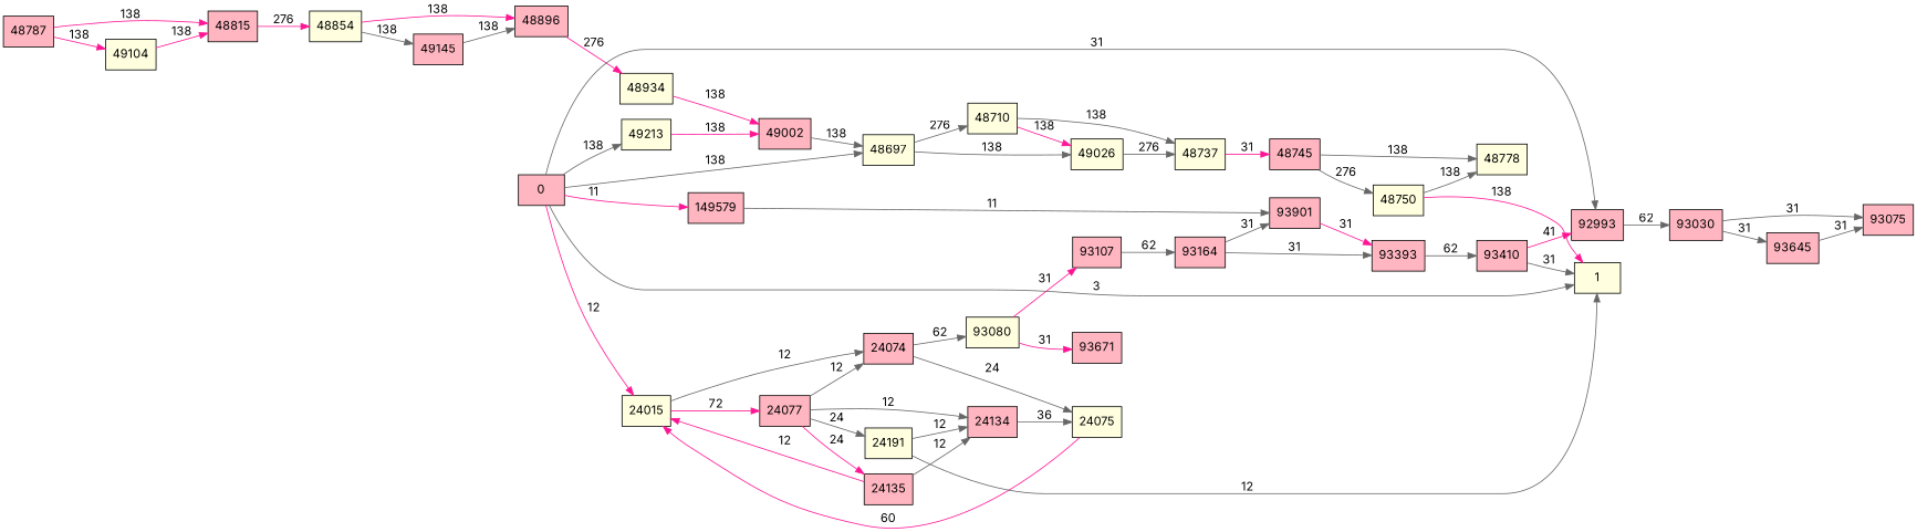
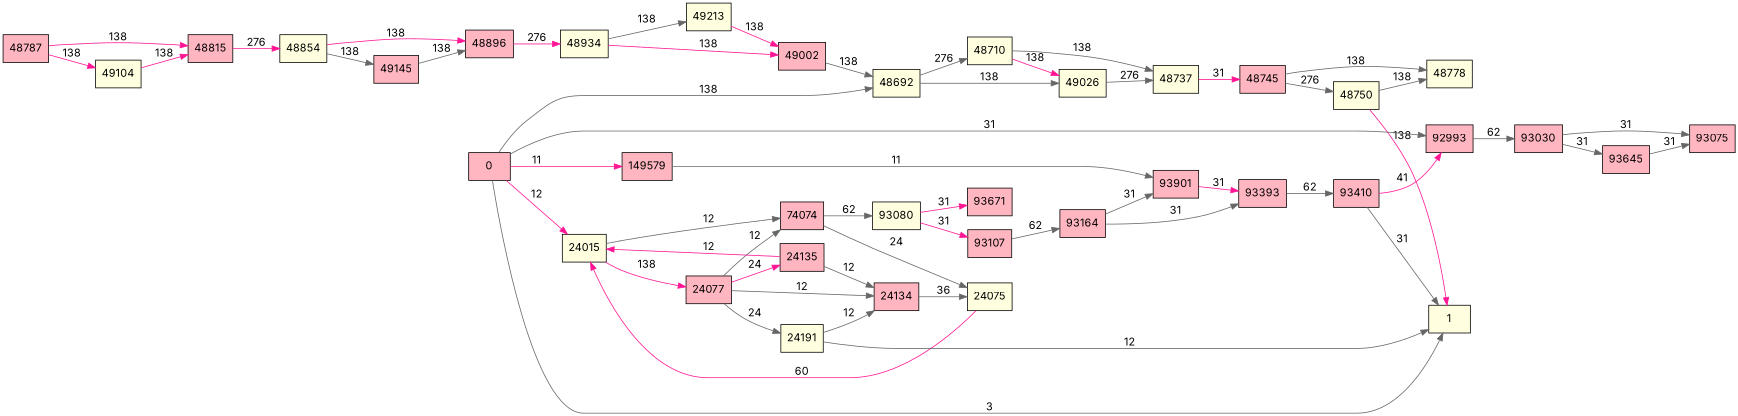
  digraph {
    fontname=Inter
    rankdir=LR
    node [fillcolor=lightpink fontname=Inter shape=rectangle style=filled]
    edge [color=gray40 fontname=Inter]
    24015 [fillcolor=lightyellow]
-   24074
+   24074 [label=74074]
    24077
    24075 [fillcolor=lightyellow]
    93080 [fillcolor=lightyellow]
    24135
    24191 [fillcolor=lightyellow]
    24134
    1 [fillcolor=lightyellow]
-   48692 [fillcolor=lightyellow label=48697]
+   48692 [fillcolor=lightyellow]
    48710 [fillcolor=lightyellow]
    49026 [fillcolor=lightyellow]
    48737 [fillcolor=lightyellow]
    48745
    48750 [fillcolor=lightyellow]
    48778 [fillcolor=lightyellow]
    48787
    48815
    49104 [fillcolor=lightyellow]
    48854 [fillcolor=lightyellow]
    48896
    49145
    48934 [fillcolor=lightyellow]
    49002
    49213 [fillcolor=lightyellow]
    92993
    93030
    93075
    93645
    93107
    93671
    93164
    93393
    93901
    93410
    149579
    0
    24015 -> 24074 [label=12]
-   24015 -> 24077 [color=deeppink label=72]
+   24015 -> 24077 [color=deeppink label=138]
    24074 -> 24075 [label=24]
    24074 -> 93080 [label=62]
    24077 -> 24074 [label=12]
    24077 -> 24135 [color=deeppink label=24]
    24077 -> 24191 [label=24]
    24077 -> 24134 [label=12]
    24075 -> 24015 [color=deeppink label=60]
    93080 -> 93107 [color=deeppink label=31]
    93080 -> 93671 [color=deeppink label=31]
    24135 -> 24015 [color=deeppink label=12]
    24135 -> 24134 [label=12]
    24191 -> 24134 [label=12]
    24191 -> 1 [label=12]
    24134 -> 24075 [label=36]
    48692 -> 48710 [label=276]
    48692 -> 49026 [label=138]
    48710 -> 49026 [color=deeppink label=138]
    48710 -> 48737 [label=138]
    49026 -> 48737 [label=276]
    48737 -> 48745 [color=deeppink label=31]
    48745 -> 48750 [label=276]
    48745 -> 48778 [label=138]
    48750 -> 1 [color=deeppink label=138]
    48750 -> 48778 [label=138]
    48787 -> 48815 [color=deeppink label=138]
    48787 -> 49104 [color=deeppink label=138]
    48815 -> 48854 [color=deeppink label=276]
    49104 -> 48815 [color=deeppink label=138]
    48854 -> 48896 [color=deeppink label=138]
    48854 -> 49145 [label=138]
    48896 -> 48934 [color=deeppink label=276]
    49145 -> 48896 [label=138]
    48934 -> 49002 [color=deeppink label=138]
-   0 -> 49213 [label=138]
+   48934 -> 49213 [label=138]
    49002 -> 48692 [label=138]
    49213 -> 49002 [color=deeppink label=138]
    92993 -> 93030 [label=62]
    93030 -> 93075 [label=31]
    93030 -> 93645 [label=31]
    93645 -> 93075 [label=31]
    93107 -> 93164 [label=62]
    93164 -> 93393 [label=31]
    93164 -> 93901 [label=31]
    93393 -> 93410 [label=62]
    93901 -> 93393 [color=deeppink label=31]
    93410 -> 1 [label=31]
    93410 -> 92993 [color=deeppink label=41]
    149579 -> 93901 [label=11]
    0 -> 24015 [color=deeppink label=12]
    0 -> 1 [label=3]
    0 -> 48692 [label=138]
    0 -> 92993 [label=31]
    0 -> 149579 [color=deeppink label=11]
  }
